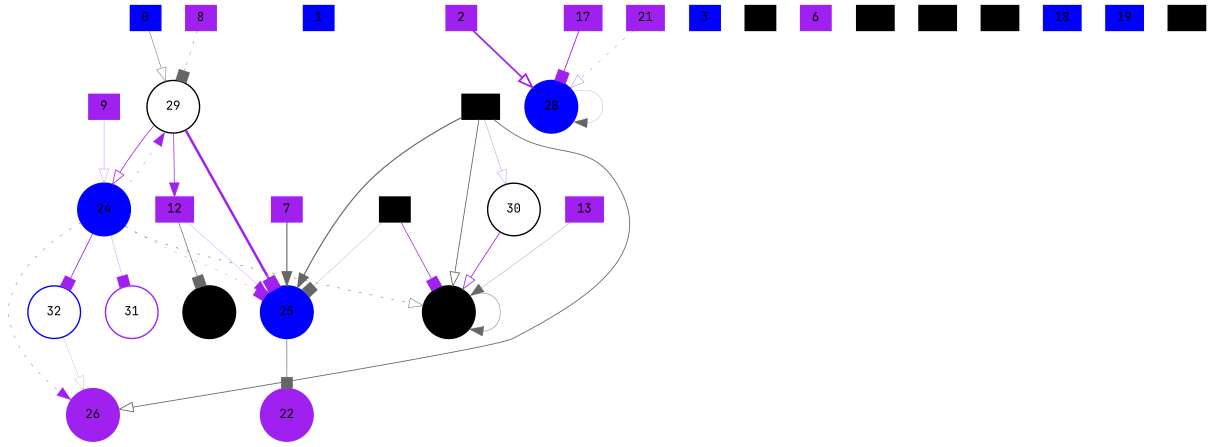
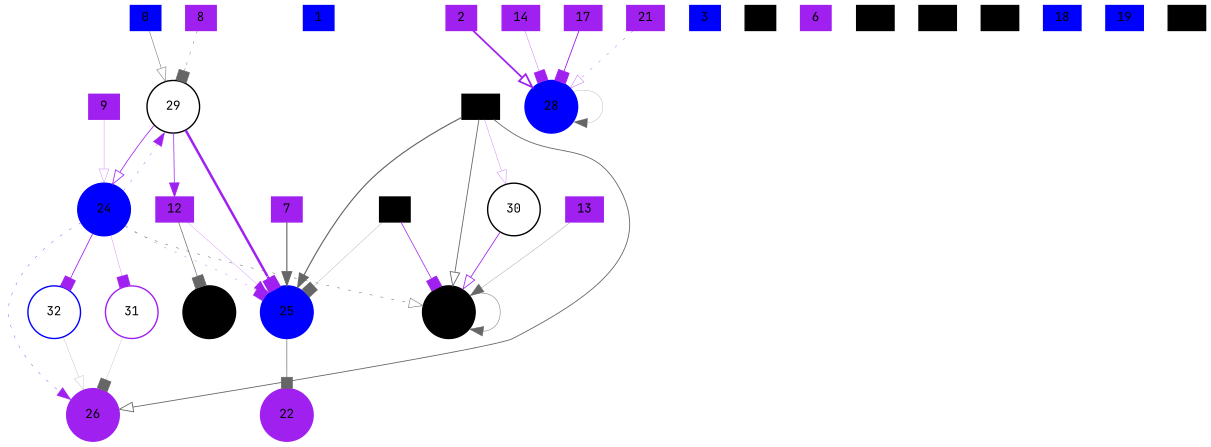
  digraph {
    fontname="JetBrains Mono"
    node [color=purple fontname="JetBrains Mono" fontsize=9 shape=box style=filled]
    edge [arrowhead=box color=purple fontname="JetBrains Mono" style=solid]
    0 [color=blue height=0.2 width=0.2]
    29 [color=black height=0.2 shape=circle width=0.2 style=""]
    25 [color=blue height=0.2 shape=circle width=0.2]
    24 [color=blue height=0.2 shape=circle width=0.2]
    12 [height=0.2 width=0.2]
    1 [color=blue height=0.2 width=0.2]
    2 [height=0.2 width=0.2]
    28 [color=blue height=0.2 shape=circle width=0.2]
    3 [color=blue height=0.2 width=0.2]
    4 [color=black height=0.2 width=0.2]
    5 [color=black height=0.2 width=0.2]
    27 [color=black height=0.2 shape=circle width=0.2]
    22 [height=0.2 shape=circle width=0.2]
    6 [height=0.2 width=0.2]
    7 [height=0.2 width=0.2]
    8 [height=0.2 width=0.2]
    9 [height=0.2 width=0.2]
    26 [height=0.2 shape=circle width=0.2]
    32 [color=blue height=0.2 shape=circle width=0.2 style=""]
    31 [height=0.2 shape=circle width=0.2 style=""]
    10 [color=black height=0.2 width=0.2]
    30 [color=black height=0.2 shape=circle width=0.2 style=""]
    11 [color=black height=0.2 width=0.2]
    23 [color=black height=0.2 shape=circle width=0.2]
    13 [height=0.2 width=0.2]
+   14 [height=0.2 width=0.2]
    15 [color=black height=0.2 width=0.2]
    16 [color=black height=0.2 width=0.2]
    17 [height=0.2 width=0.2]
    18 [color=blue height=0.2 width=0.2]
    19 [color=blue height=0.2 width=0.2]
    20 [color=black height=0.2 width=0.2]
    21 [height=0.2 width=0.2]
    0 -> 29 [arrowhead=onormal color=gray40 penwidth=0.3517100640133376]
    29 -> 25 [penwidth=1.7899809701792915]
    29 -> 24 [arrowhead=onormal penwidth=0.5636541205604649]
    29 -> 12 [arrowhead=normal penwidth=0.5175314032132026]
    25 -> 22 [color=gray40 penwidth=0.4715037131856912]
    24 -> 29 [arrowhead=normal penwidth=0.23305780924458838 style=dotted]
    24 -> 25 [penwidth=0.1781581651369465 style=dotted]
    24 -> 27 [arrowhead=onormal color=gray40 penwidth=0.3706308903794385 style=dotted]
    24 -> 26 [arrowhead=normal penwidth=0.29360539468351865 style=dotted]
    24 -> 32 [penwidth=0.5989923934171275]
    24 -> 31 [penwidth=0.1572051691940784]
    12 -> 25 [arrowhead=normal penwidth=0.14485856343373843]
    12 -> 23 [color=gray40 penwidth=0.4844061547915831]
    2 -> 28 [arrowhead=onormal penwidth=1.2599017712201368]
    28 -> 28 [arrowhead=normal color=gray40 penwidth=0.14792180682862135]
    5 -> 25 [color=gray40 penwidth=0.15542836416390954]
    5 -> 27 [penwidth=0.5330794637214064]
    27 -> 27 [arrowhead=normal color=gray40 penwidth=0.323235237586838]
    7 -> 25 [arrowhead=normal color=gray40 penwidth=0.8221996670111723]
    8 -> 29 [color=gray40 penwidth=0.30048356732369397 style=dotted]
    9 -> 24 [arrowhead=onormal penwidth=0.1722585153870554]
    32 -> 26 [arrowhead=onormal color=gray40 penwidth=0.1278475881109242]
+   31 -> 26 [color=gray40 penwidth=0.11848647800731921]
    10 -> 25 [arrowhead=normal color=gray40 penwidth=0.8335369867963519]
    10 -> 27 [arrowhead=onormal color=gray40 penwidth=0.619208125633859]
    10 -> 26 [arrowhead=onormal color=gray40 penwidth=0.618648958439815]
    10 -> 30 [arrowhead=onormal penwidth=0.18460963665398572]
    30 -> 27 [arrowhead=onormal penwidth=0.592957185278941]
    13 -> 27 [arrowhead=normal color=gray40 penwidth=0.1983819474566742]
+   14 -> 28 [penwidth=0.19487587472802265]
    17 -> 28 [penwidth=0.6516592934762683]
    21 -> 28 [arrowhead=onormal penwidth=0.22498383763768898 style=dotted]
  }
